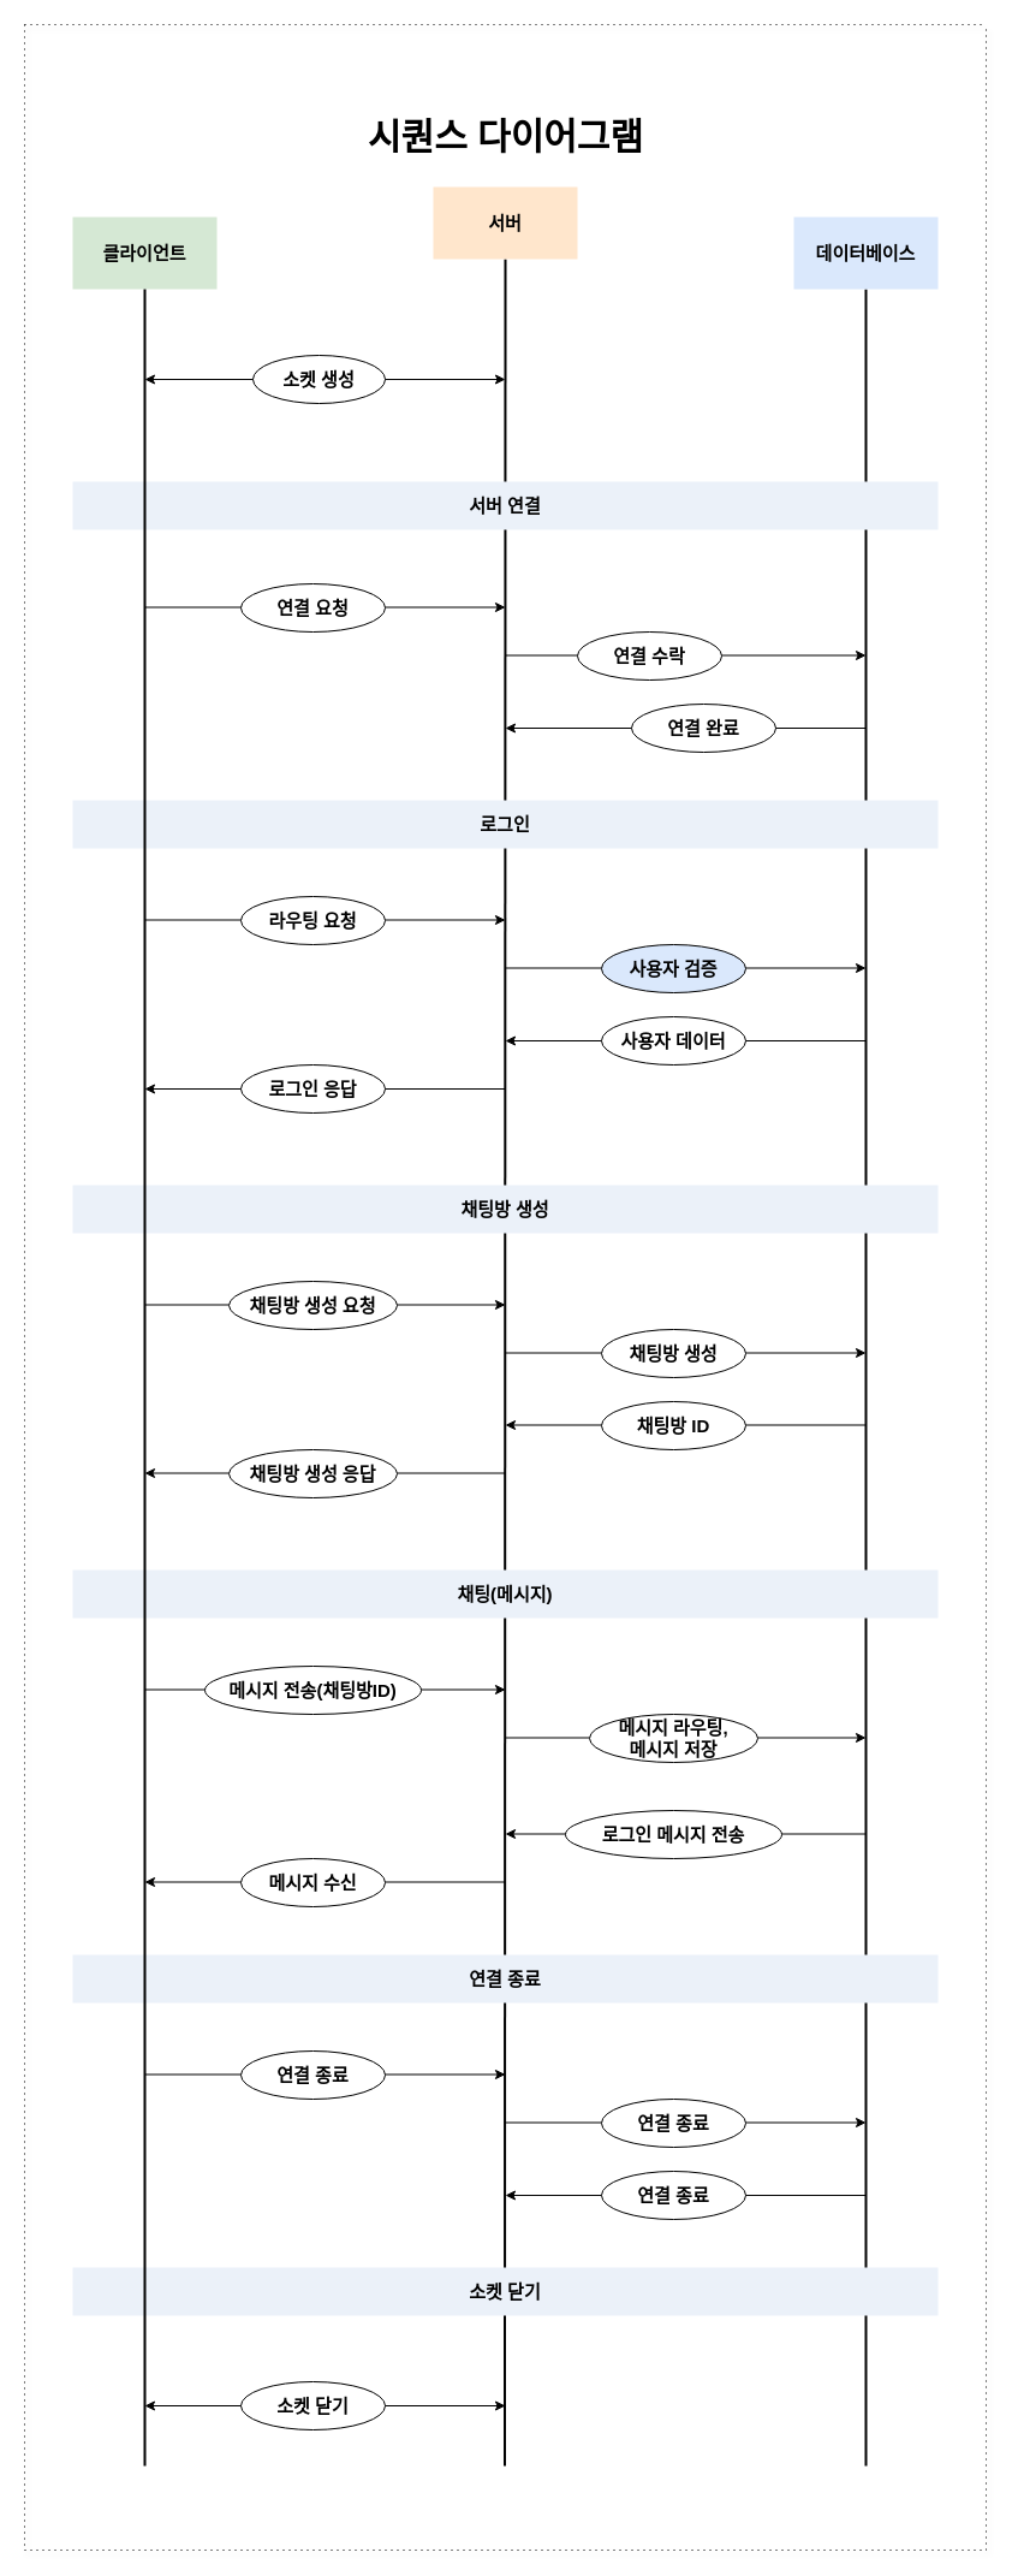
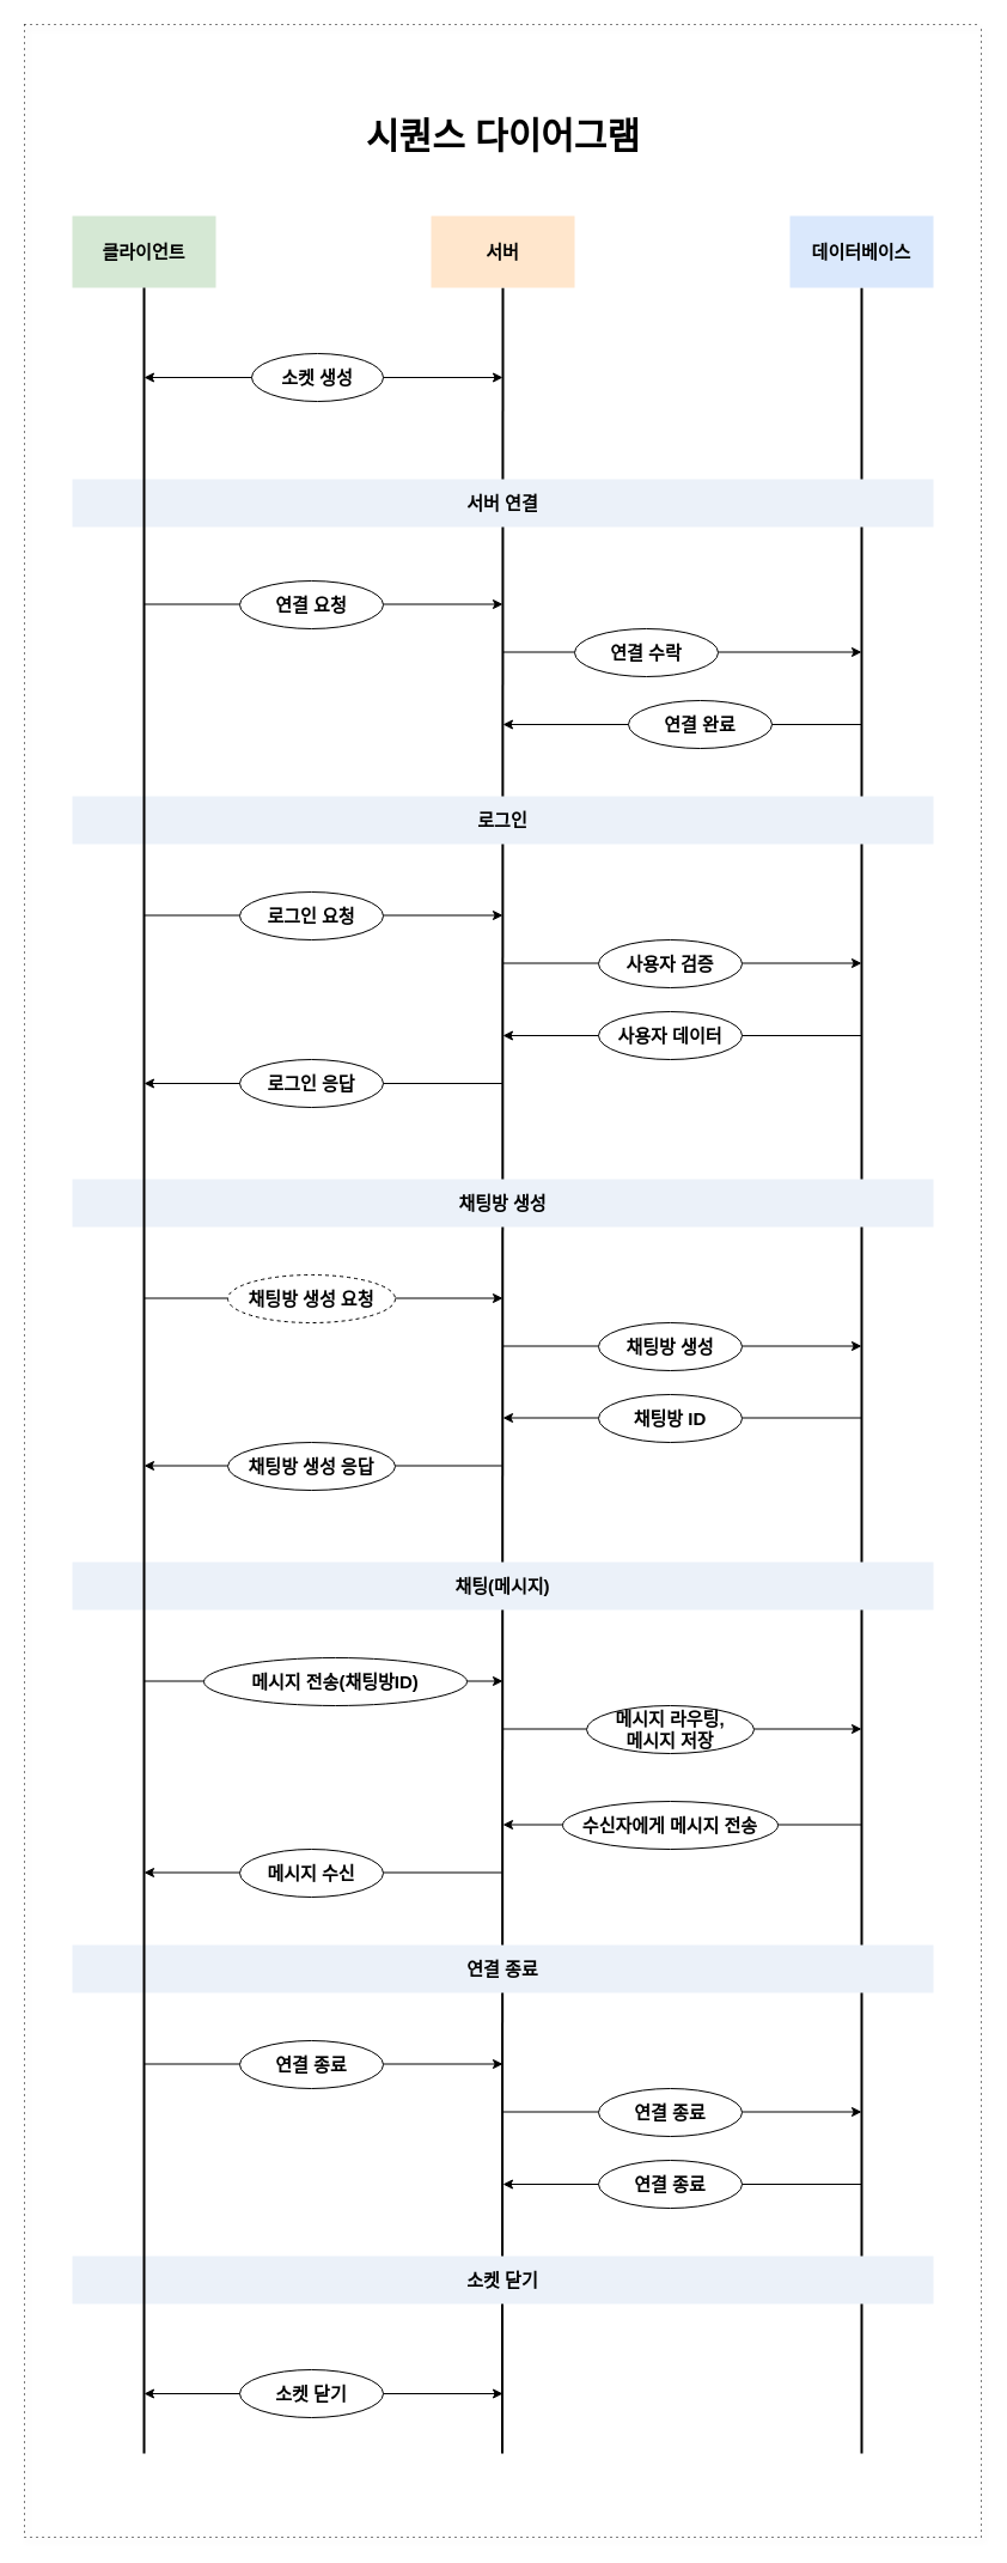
  <mxCell id="0" />
  <mxCell id="1" parent="0" />
  <mxCell id="2" value="" style="swimlane;startSize=0;fillColor=default;gradientColor=none;rounded=0;glass=0;shadow=1;labelBackgroundColor=none;dashed=1;dashPattern=1 4;" parent="1" vertex="1"><mxGeometry x="20" y="20" width="800" height="2100" as="geometry"><mxRectangle y="400" width="50" height="40" as="alternateBounds" /></mxGeometry></mxCell>
  <mxCell id="3" value="" style="rounded=0;whiteSpace=wrap;html=1;strokeColor=none;" parent="2" vertex="1"><mxGeometry x="10" y="10" width="780" height="2080" as="geometry" /></mxCell>
  <mxCell id="4" value="" style="endArrow=classic;html=1;rounded=0;labelBackgroundColor=none;fontSize=15;fontStyle=1" parent="2" edge="1"><mxGeometry width="50" height="50" relative="1" as="geometry"><mxPoint x="700" y="1805" as="sourcePoint" /><mxPoint x="400" y="1805" as="targetPoint" /></mxGeometry></mxCell>
  <mxCell id="5" value="" style="endArrow=classic;html=1;rounded=0;labelBackgroundColor=none;fontSize=15;fontStyle=1" parent="2" edge="1"><mxGeometry width="50" height="50" relative="1" as="geometry"><mxPoint x="700" y="585" as="sourcePoint" /><mxPoint x="400" y="585" as="targetPoint" /></mxGeometry></mxCell>
  <mxCell id="6" value="" style="endArrow=classic;html=1;rounded=0;labelBackgroundColor=none;fontSize=15;fontStyle=1" parent="2" edge="1"><mxGeometry width="50" height="50" relative="1" as="geometry"><mxPoint x="100" y="484.5" as="sourcePoint" /><mxPoint x="400" y="484.5" as="targetPoint" /></mxGeometry></mxCell>
  <mxCell id="7" value="연결 요청" style="ellipse;whiteSpace=wrap;html=1;labelBackgroundColor=none;fontSize=15;fontStyle=1" parent="2" vertex="1"><mxGeometry x="180" y="465" width="120" height="40" as="geometry" /></mxCell>
  <mxCell id="8" value="" style="endArrow=classic;html=1;rounded=0;labelBackgroundColor=none;fontSize=15;fontStyle=1" parent="2" edge="1"><mxGeometry width="50" height="50" relative="1" as="geometry"><mxPoint x="400" y="524.5" as="sourcePoint" /><mxPoint x="700" y="524.5" as="targetPoint" /></mxGeometry></mxCell>
  <mxCell id="9" value="연결 수락" style="ellipse;whiteSpace=wrap;html=1;labelBackgroundColor=none;fontSize=15;fontStyle=1" parent="2" vertex="1"><mxGeometry x="460" y="505" width="120" height="40" as="geometry" /></mxCell>
  <mxCell id="10" value="연결 완료" style="ellipse;whiteSpace=wrap;html=1;labelBackgroundColor=none;fontSize=15;fontStyle=1" parent="2" vertex="1"><mxGeometry x="505" y="565" width="120" height="40" as="geometry" /></mxCell>
  <mxCell id="11" value="" style="endArrow=classic;html=1;rounded=0;labelBackgroundColor=none;fontSize=15;fontStyle=1" parent="2" edge="1"><mxGeometry width="50" height="50" relative="1" as="geometry"><mxPoint x="100" y="744.5" as="sourcePoint" /><mxPoint x="400" y="744.5" as="targetPoint" /></mxGeometry></mxCell>
- <mxCell id="12" value="라우팅 요청" style="ellipse;whiteSpace=wrap;html=1;labelBackgroundColor=none;fontSize=15;fontStyle=1" parent="2" vertex="1"><mxGeometry x="180" y="725" width="120" height="40" as="geometry" /></mxCell>
+ <mxCell id="12" value="로그인 요청" style="ellipse;whiteSpace=wrap;html=1;labelBackgroundColor=none;fontSize=15;fontStyle=1" parent="2" vertex="1"><mxGeometry x="180" y="725" width="120" height="40" as="geometry" /></mxCell>
  <mxCell id="13" value="" style="endArrow=classic;html=1;rounded=0;labelBackgroundColor=none;fontSize=15;fontStyle=1" parent="2" edge="1"><mxGeometry width="50" height="50" relative="1" as="geometry"><mxPoint x="400" y="784.5" as="sourcePoint" /><mxPoint x="700" y="784.5" as="targetPoint" /></mxGeometry></mxCell>
- <mxCell id="14" value="사용자 검증" style="ellipse;whiteSpace=wrap;html=1;labelBackgroundColor=none;fontSize=15;fontStyle=1;fillColor=#dae8fc;" parent="2" vertex="1"><mxGeometry x="480" y="765" width="120" height="40" as="geometry" /></mxCell>
+ <mxCell id="14" value="사용자 검증" style="ellipse;whiteSpace=wrap;html=1;labelBackgroundColor=none;fontSize=15;fontStyle=1" parent="2" vertex="1"><mxGeometry x="480" y="765" width="120" height="40" as="geometry" /></mxCell>
  <mxCell id="15" value="" style="endArrow=classic;html=1;rounded=0;labelBackgroundColor=none;fontSize=15;fontStyle=1" parent="2" edge="1"><mxGeometry width="50" height="50" relative="1" as="geometry"><mxPoint x="700" y="845" as="sourcePoint" /><mxPoint x="400" y="845" as="targetPoint" /></mxGeometry></mxCell>
  <mxCell id="16" value="사용자 데이터" style="ellipse;whiteSpace=wrap;html=1;labelBackgroundColor=none;fontSize=15;fontStyle=1" parent="2" vertex="1"><mxGeometry x="480" y="825" width="120" height="40" as="geometry" /></mxCell>
  <mxCell id="17" value="" style="endArrow=classic;html=1;rounded=0;labelBackgroundColor=none;fontSize=15;fontStyle=1" parent="2" edge="1"><mxGeometry width="50" height="50" relative="1" as="geometry"><mxPoint x="400" y="885" as="sourcePoint" /><mxPoint x="100" y="885" as="targetPoint" /></mxGeometry></mxCell>
  <mxCell id="18" value="로그인 응답" style="ellipse;whiteSpace=wrap;html=1;labelBackgroundColor=none;fontSize=15;fontStyle=1" parent="2" vertex="1"><mxGeometry x="180" y="865" width="120" height="40" as="geometry" /></mxCell>
  <mxCell id="19" value="" style="endArrow=classic;html=1;rounded=0;labelBackgroundColor=none;fontSize=15;fontStyle=1" parent="2" edge="1"><mxGeometry width="50" height="50" relative="1" as="geometry"><mxPoint x="100" y="1064.5" as="sourcePoint" /><mxPoint x="400" y="1064.5" as="targetPoint" /></mxGeometry></mxCell>
- <mxCell id="20" value="채팅방 생성 요청" style="ellipse;whiteSpace=wrap;html=1;labelBackgroundColor=none;fontSize=15;fontStyle=1" parent="2" vertex="1"><mxGeometry x="170" y="1045" width="140" height="40" as="geometry" /></mxCell>
+ <mxCell id="20" value="채팅방 생성 요청" style="ellipse;whiteSpace=wrap;html=1;labelBackgroundColor=none;fontSize=15;fontStyle=1;dashed=1;" parent="2" vertex="1"><mxGeometry x="170" y="1045" width="140" height="40" as="geometry" /></mxCell>
  <mxCell id="21" value="" style="endArrow=classic;html=1;rounded=0;labelBackgroundColor=none;fontSize=15;fontStyle=1" parent="2" edge="1"><mxGeometry width="50" height="50" relative="1" as="geometry"><mxPoint x="400" y="1104.5" as="sourcePoint" /><mxPoint x="700" y="1104.5" as="targetPoint" /></mxGeometry></mxCell>
  <mxCell id="22" value="Text" style="edgeLabel;html=1;align=center;verticalAlign=middle;resizable=0;points=[];labelBackgroundColor=none;fontSize=15;fontStyle=1" parent="21" vertex="1" connectable="0"><mxGeometry x="-0.027" y="-3" relative="1" as="geometry"><mxPoint y="1" as="offset" /></mxGeometry></mxCell>
  <mxCell id="23" value="채팅방 생성" style="ellipse;whiteSpace=wrap;html=1;labelBackgroundColor=none;fontSize=15;fontStyle=1" parent="2" vertex="1"><mxGeometry x="480" y="1085" width="120" height="40" as="geometry" /></mxCell>
  <mxCell id="24" value="" style="endArrow=classic;html=1;rounded=0;labelBackgroundColor=none;fontSize=15;fontStyle=1" parent="2" edge="1"><mxGeometry width="50" height="50" relative="1" as="geometry"><mxPoint x="700" y="1164.5" as="sourcePoint" /><mxPoint x="400" y="1164.5" as="targetPoint" /></mxGeometry></mxCell>
  <mxCell id="25" value="채팅방 ID" style="ellipse;whiteSpace=wrap;html=1;labelBackgroundColor=none;fontSize=15;fontStyle=1" parent="2" vertex="1"><mxGeometry x="480" y="1145" width="120" height="40" as="geometry" /></mxCell>
  <mxCell id="26" value="" style="endArrow=classic;html=1;rounded=0;labelBackgroundColor=none;fontSize=15;fontStyle=1" parent="2" edge="1"><mxGeometry width="50" height="50" relative="1" as="geometry"><mxPoint x="400" y="1204.5" as="sourcePoint" /><mxPoint x="100" y="1204.5" as="targetPoint" /></mxGeometry></mxCell>
  <mxCell id="27" value="채팅방 생성 응답" style="ellipse;whiteSpace=wrap;html=1;labelBackgroundColor=none;fontSize=15;fontStyle=1" parent="2" vertex="1"><mxGeometry x="170" y="1185" width="140" height="40" as="geometry" /></mxCell>
  <mxCell id="28" value="" style="endArrow=classic;html=1;rounded=0;labelBackgroundColor=none;fontSize=15;fontStyle=1" parent="2" edge="1"><mxGeometry width="50" height="50" relative="1" as="geometry"><mxPoint x="100" y="1384.5" as="sourcePoint" /><mxPoint x="400" y="1384.5" as="targetPoint" /></mxGeometry></mxCell>
- <mxCell id="29" value="메시지 전송(채팅방ID)" style="ellipse;whiteSpace=wrap;html=1;labelBackgroundColor=none;fontSize=15;fontStyle=1" parent="2" vertex="1"><mxGeometry x="150" y="1365" width="180" height="40" as="geometry" /></mxCell>
+ <mxCell id="29" value="메시지 전송(채팅방ID)" style="ellipse;whiteSpace=wrap;html=1;labelBackgroundColor=none;fontSize=15;fontStyle=1" parent="2" vertex="1"><mxGeometry x="150" y="1365" width="220" height="40" as="geometry" /></mxCell>
  <mxCell id="30" value="" style="endArrow=classic;html=1;rounded=0;labelBackgroundColor=none;fontSize=15;fontStyle=1" parent="2" edge="1"><mxGeometry width="50" height="50" relative="1" as="geometry"><mxPoint x="400" y="1424.5" as="sourcePoint" /><mxPoint x="700" y="1424.5" as="targetPoint" /></mxGeometry></mxCell>
  <mxCell id="31" value="메시지 라우팅,&lt;div style=&quot;font-size: 15px;&quot;&gt;메시지 저장&lt;/div&gt;" style="ellipse;whiteSpace=wrap;html=1;labelBackgroundColor=none;fontSize=15;fontStyle=1" parent="2" vertex="1"><mxGeometry x="470" y="1405" width="140" height="40" as="geometry" /></mxCell>
  <mxCell id="32" value="" style="endArrow=classic;html=1;rounded=0;labelBackgroundColor=none;fontSize=15;fontStyle=1" parent="2" edge="1"><mxGeometry width="50" height="50" relative="1" as="geometry"><mxPoint x="700" y="1504.5" as="sourcePoint" /><mxPoint x="400" y="1504.5" as="targetPoint" /></mxGeometry></mxCell>
- <mxCell id="33" value="로그인 메시지 전송" style="ellipse;whiteSpace=wrap;html=1;labelBackgroundColor=none;fontSize=15;fontStyle=1" parent="2" vertex="1"><mxGeometry x="450" y="1485" width="180" height="40" as="geometry" /></mxCell>
+ <mxCell id="33" value="수신자에게 메시지 전송" style="ellipse;whiteSpace=wrap;html=1;labelBackgroundColor=none;fontSize=15;fontStyle=1" parent="2" vertex="1"><mxGeometry x="450" y="1485" width="180" height="40" as="geometry" /></mxCell>
  <mxCell id="34" value="" style="endArrow=classic;html=1;rounded=0;labelBackgroundColor=none;fontSize=15;fontStyle=1" parent="2" edge="1"><mxGeometry width="50" height="50" relative="1" as="geometry"><mxPoint x="400" y="1544.5" as="sourcePoint" /><mxPoint x="100" y="1544.5" as="targetPoint" /></mxGeometry></mxCell>
  <mxCell id="35" value="메시지 수신" style="ellipse;whiteSpace=wrap;html=1;labelBackgroundColor=none;fontSize=15;fontStyle=1" parent="2" vertex="1"><mxGeometry x="180" y="1525" width="120" height="40" as="geometry" /></mxCell>
  <mxCell id="36" value="" style="endArrow=classic;html=1;rounded=0;labelBackgroundColor=none;fontSize=15;fontStyle=1" parent="2" edge="1"><mxGeometry width="50" height="50" relative="1" as="geometry"><mxPoint x="100" y="1704.5" as="sourcePoint" /><mxPoint x="400" y="1704.5" as="targetPoint" /></mxGeometry></mxCell>
  <mxCell id="37" value="연결 종료" style="ellipse;whiteSpace=wrap;html=1;labelBackgroundColor=none;fontSize=15;fontStyle=1" parent="2" vertex="1"><mxGeometry x="180" y="1685" width="120" height="40" as="geometry" /></mxCell>
  <mxCell id="38" value="" style="endArrow=classic;html=1;rounded=0;labelBackgroundColor=none;fontSize=15;fontStyle=1" parent="2" edge="1"><mxGeometry width="50" height="50" relative="1" as="geometry"><mxPoint x="400" y="1744.5" as="sourcePoint" /><mxPoint x="700" y="1744.5" as="targetPoint" /></mxGeometry></mxCell>
  <mxCell id="39" value="연결 종료" style="ellipse;whiteSpace=wrap;html=1;labelBackgroundColor=none;fontSize=15;fontStyle=1" parent="2" vertex="1"><mxGeometry x="480" y="1725" width="120" height="40" as="geometry" /></mxCell>
  <mxCell id="40" value="연결 종료" style="ellipse;whiteSpace=wrap;html=1;labelBackgroundColor=none;fontSize=15;fontStyle=1" parent="2" vertex="1"><mxGeometry x="480" y="1785" width="120" height="40" as="geometry" /></mxCell>
  <mxCell id="41" value="" style="endArrow=classic;startArrow=classic;html=1;rounded=0;" parent="2" edge="1"><mxGeometry width="50" height="50" relative="1" as="geometry"><mxPoint x="100" y="295" as="sourcePoint" /><mxPoint x="400" y="295" as="targetPoint" /></mxGeometry></mxCell>
  <mxCell id="42" value="소켓 생성" style="ellipse;whiteSpace=wrap;html=1;fontStyle=1;fontSize=15;" parent="2" vertex="1"><mxGeometry x="190" y="275" width="110" height="40" as="geometry" /></mxCell>
  <mxCell id="43" value="" style="endArrow=classic;startArrow=classic;html=1;rounded=0;" parent="2" edge="1"><mxGeometry width="50" height="50" relative="1" as="geometry"><mxPoint x="100" y="1980" as="sourcePoint" /><mxPoint x="400" y="1980" as="targetPoint" /></mxGeometry></mxCell>
  <mxCell id="44" value="" style="endArrow=none;html=1;rounded=0;entryX=0.5;entryY=1;entryDx=0;entryDy=0;strokeWidth=2;" edge="1" parent="2" target="55"><mxGeometry width="50" height="50" relative="1" as="geometry"><mxPoint x="399.5" y="2030" as="sourcePoint" /><mxPoint x="399.5" y="220" as="targetPoint" /></mxGeometry></mxCell>
  <mxCell id="45" value="" style="endArrow=none;html=1;rounded=0;entryX=0.5;entryY=1;entryDx=0;entryDy=0;strokeWidth=2;" edge="1" parent="2" target="54"><mxGeometry width="50" height="50" relative="1" as="geometry"><mxPoint x="700" y="2030" as="sourcePoint" /><mxPoint x="700" y="270" as="targetPoint" /></mxGeometry></mxCell>
  <mxCell id="46" value="서버 연결" style="rounded=0;whiteSpace=wrap;html=1;labelBackgroundColor=none;fontStyle=1;fontSize=15;fillColor=#ebf1f9;strokeColor=none;" parent="2" vertex="1"><mxGeometry x="40" y="380" width="720" height="40" as="geometry" /></mxCell>
  <mxCell id="47" value="로그인" style="rounded=0;whiteSpace=wrap;html=1;labelBackgroundColor=none;fontStyle=1;fontSize=15;fillColor=#ebf1f9;strokeColor=none;" parent="2" vertex="1"><mxGeometry x="40" y="645" width="720" height="40" as="geometry" /></mxCell>
  <mxCell id="48" value="채팅방 생성" style="rounded=0;whiteSpace=wrap;html=1;labelBackgroundColor=none;fontStyle=1;fontSize=15;fillColor=#ebf1f9;strokeColor=none;" parent="2" vertex="1"><mxGeometry x="40" y="965" width="720" height="40" as="geometry" /></mxCell>
  <mxCell id="49" value="채팅(메시지)" style="rounded=0;whiteSpace=wrap;html=1;labelBackgroundColor=none;fontStyle=1;fontSize=15;fillColor=#ebf1f9;strokeColor=none;" parent="2" vertex="1"><mxGeometry x="40" y="1285" width="720" height="40" as="geometry" /></mxCell>
  <mxCell id="50" value="소켓 닫기" style="rounded=0;whiteSpace=wrap;html=1;labelBackgroundColor=none;fontStyle=1;fontSize=15;fillColor=#ebf1f9;strokeColor=none;" parent="2" vertex="1"><mxGeometry x="40" y="1865" width="720" height="40" as="geometry" /></mxCell>
  <mxCell id="51" value="연결 종료" style="rounded=0;whiteSpace=wrap;html=1;labelBackgroundColor=none;fontStyle=1;fontSize=15;fillColor=#ebf1f9;strokeColor=none;" parent="2" vertex="1"><mxGeometry x="40" y="1605" width="720" height="40" as="geometry" /></mxCell>
  <mxCell id="52" value="소켓 닫기" style="ellipse;whiteSpace=wrap;html=1;labelBackgroundColor=none;fontSize=15;fontStyle=1" parent="2" vertex="1"><mxGeometry x="180" y="1960" width="120" height="40" as="geometry" /></mxCell>
  <mxCell id="53" value="클라이언트" style="rounded=0;whiteSpace=wrap;html=1;fillColor=#d5e8d4;strokeColor=none;labelBackgroundColor=none;fontSize=15;fontStyle=1" parent="1" vertex="1"><mxGeometry x="60" y="180" width="120" height="60" as="geometry" /></mxCell>
  <mxCell id="54" value="데이터베이스" style="rounded=0;whiteSpace=wrap;html=1;fillColor=#dae8fc;strokeColor=none;labelBackgroundColor=none;fontSize=15;fontStyle=1" parent="1" vertex="1"><mxGeometry x="660" y="180" width="120" height="60" as="geometry" /></mxCell>
- <mxCell id="55" value="서버" style="rounded=0;whiteSpace=wrap;html=1;fillColor=#ffe6cc;strokeColor=none;labelBackgroundColor=none;fontSize=15;fontStyle=1" parent="1" vertex="1"><mxGeometry x="360" y="155" width="120" height="60" as="geometry" /></mxCell>
+ <mxCell id="55" value="서버" style="rounded=0;whiteSpace=wrap;html=1;fillColor=#ffe6cc;strokeColor=none;labelBackgroundColor=none;fontSize=15;fontStyle=1" parent="1" vertex="1"><mxGeometry x="360" y="180" width="120" height="60" as="geometry" /></mxCell>
  <mxCell id="56" value="시퀀스 다이어그램" style="text;html=1;align=center;verticalAlign=middle;resizable=0;points=[];autosize=1;strokeColor=none;fillColor=none;labelBackgroundColor=none;fontStyle=1;fontSize=30;" parent="1" vertex="1"><mxGeometry x="285" y="88" width="270" height="50" as="geometry" /></mxCell>
  <mxCell id="57" value="" style="endArrow=none;html=1;rounded=0;entryX=0.5;entryY=1;entryDx=0;entryDy=0;strokeWidth=2;" edge="1" parent="1" target="53"><mxGeometry width="50" height="50" relative="1" as="geometry"><mxPoint x="120" y="2050" as="sourcePoint" /><mxPoint x="450" y="470" as="targetPoint" /></mxGeometry></mxCell>
